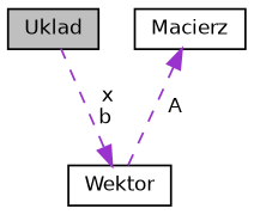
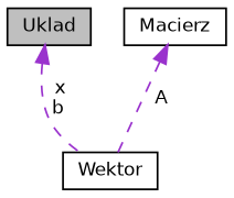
  digraph {
    node [color=black fillcolor=white fontname=Helvetica fontsize=10 shape=record style=filled]
    edge [color=darkorchid3 dir=back fontname=Helvetica fontsize=10 labelfontname=Helvetica labelfontsize=10 style=dashed]
    n1 [fillcolor=grey75 fontcolor=black height=0.2 label=Uklad width=0.4]
    n2 [height=0.2 label=Macierz width=0.4]
    n3 [height=0.2 label=Wektor width=0.4]
    n2 -> n3 [label=" A"]
-   n3 -> n1 [label=" x\nb"]
+   n1 -> n3 [label=" x\nb"]
  }
